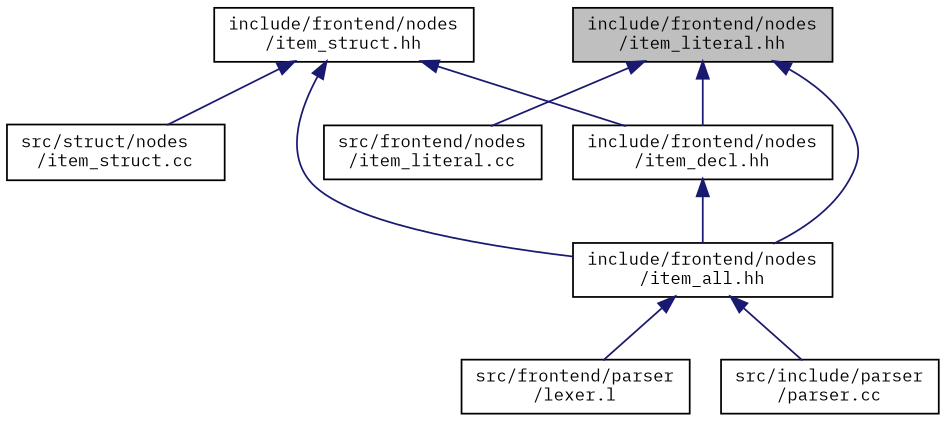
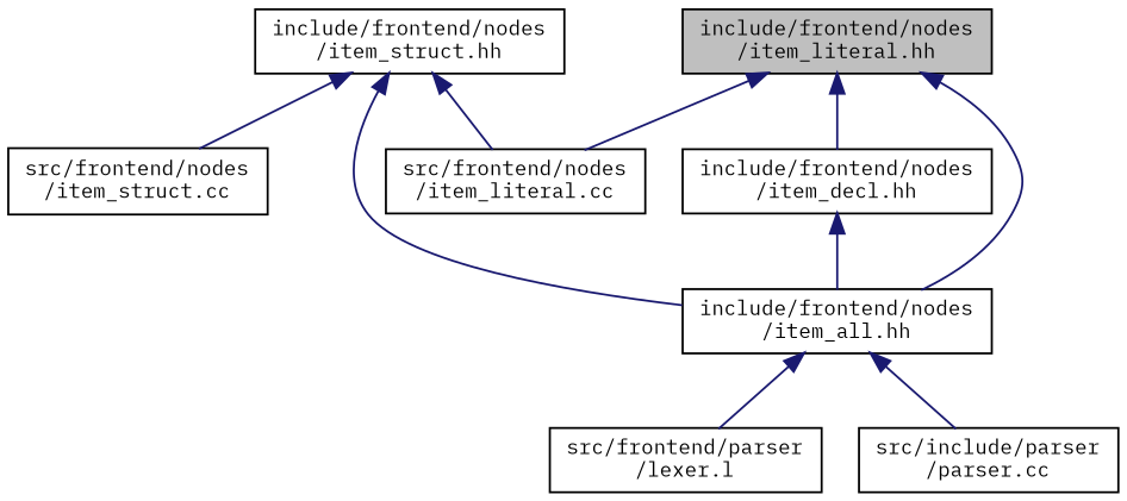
  digraph {
    fontname="IBM Plex Mono"
    node [color=black fillcolor=white fontname="IBM Plex Mono" fontsize=10 shape=record style=filled]
    edge [color=midnightblue dir=back fontname="IBM Plex Mono" fontsize=10 labelfontname=Helvetica labelfontsize=10 style=solid]
    n1 [fillcolor=grey75 fontcolor=black height=0.2 label="include/frontend/nodes\l/item_literal.hh" width=0.4]
    n2 [height=0.2 label="include/frontend/nodes\l/item_all.hh" width=0.4]
    n3 [height=0.2 label="include/frontend/nodes\l/item_decl.hh" width=0.4]
    n4 [height=0.2 label="src/frontend/nodes\l/item_literal.cc" width=0.4]
    n5 [height=0.2 label="src/frontend/parser\l/lexer.l" width=0.4]
    n6 [height=0.2 label="src/include/parser\l/parser.cc" width=0.4]
    n7 [height=0.2 label="include/frontend/nodes\l/item_struct.hh" width=0.4]
-   n8 [height=0.2 label="src/struct/nodes\l/item_struct.cc" width=0.4]
+   n8 [height=0.2 label="src/frontend/nodes\l/item_struct.cc" width=0.4]
    n1 -> n2
    n1 -> n3
    n1 -> n4
    n2 -> n5
    n2 -> n6
    n3 -> n2
    n7 -> n2
-   n7 -> n3
+   n7 -> n4
    n7 -> n8
  }
